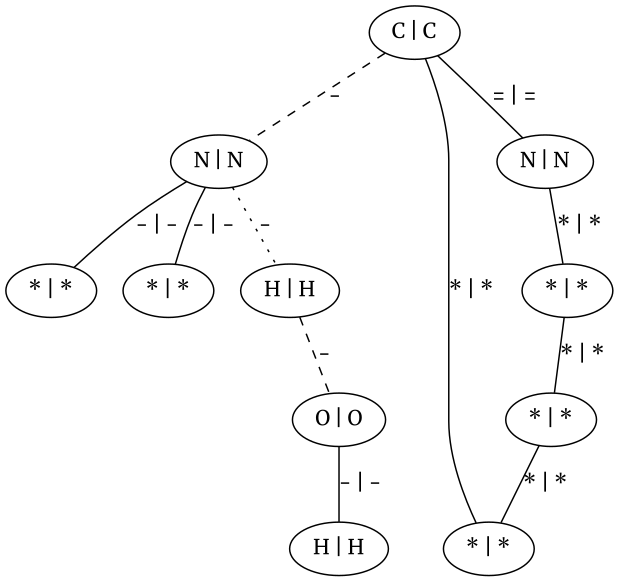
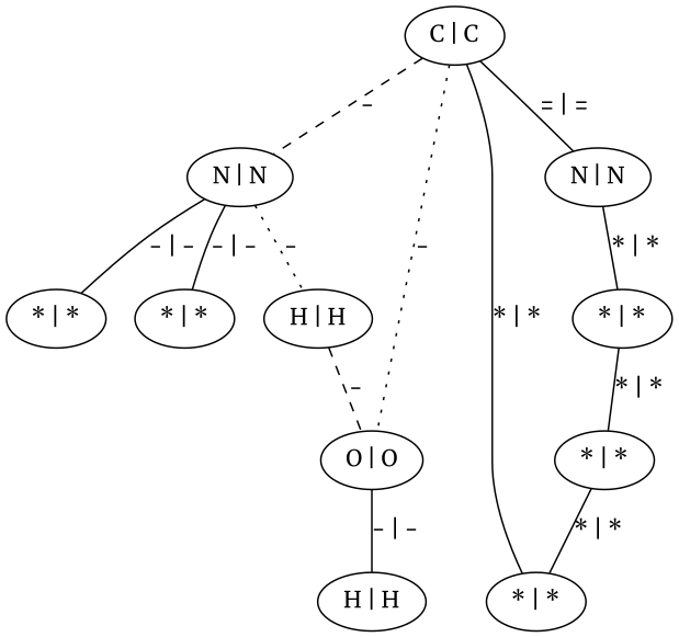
  graph {
    fontname=Merriweather
    node [fontname=Merriweather]
    edge [fontname=Merriweather]
    n1 [label="C | C"]
    n2 [label="N | N"]
    n3 [label="N | N"]
    n4 [label="* | *"]
    n5 [label="O | O"]
    n6 [label="* | *"]
    n7 [label="* | *"]
    n8 [label="H | H"]
    n9 [label="* | *"]
    n10 [label="* | *"]
    n11 [label="H | H"]
    n1 -- n2 [label="-" style=dashed]
    n1 -- n3 [label="= | ="]
    n1 -- n4 [label="* | *"]
+   n1 -- n5 [label="-" style=dotted]
    n2 -- n6 [label="- | -"]
    n2 -- n7 [label="- | -"]
    n2 -- n8 [label="-" style=dotted]
    n3 -- n9 [label="* | *"]
    n5 -- n11 [label="- | -"]
    n8 -- n5 [label="-" style=dashed]
    n9 -- n10 [label="* | *"]
    n10 -- n4 [label="* | *"]
  }
